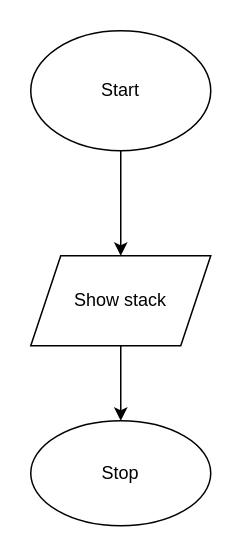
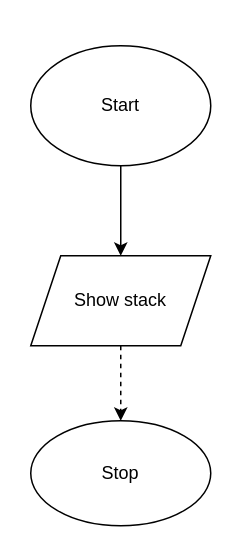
  <mxCell id="0" />
  <mxCell id="1" parent="0" />
  <mxCell id="2" style="edgeStyle=none;html=1;" edge="1" parent="1" source="3"><mxGeometry relative="1" as="geometry"><mxPoint x="80" y="170" as="targetPoint" /></mxGeometry></mxCell>
- <mxCell id="3" value="Start" style="ellipse;whiteSpace=wrap;html=1;" vertex="1" parent="1"><mxGeometry x="20" y="20" width="120" height="80" as="geometry" /></mxCell>
- <mxCell id="4" style="edgeStyle=none;html=1;" edge="1" parent="1" source="5" target="6"><mxGeometry relative="1" as="geometry" /></mxCell>
+ <mxCell id="3" value="Start" style="ellipse;whiteSpace=wrap;html=1;" vertex="1" parent="1"><mxGeometry x="20" y="30" width="120" height="80" as="geometry" /></mxCell>
+ <mxCell id="4" style="edgeStyle=none;html=1;dashed=1;" edge="1" parent="1" source="5" target="6"><mxGeometry relative="1" as="geometry" /></mxCell>
  <mxCell id="5" value="Show stack" style="shape=parallelogram;perimeter=parallelogramPerimeter;whiteSpace=wrap;html=1;fixedSize=1;" vertex="1" parent="1"><mxGeometry x="20" y="170" width="120" height="60" as="geometry" /></mxCell>
  <mxCell id="6" value="Stop" style="ellipse;whiteSpace=wrap;html=1;" vertex="1" parent="1"><mxGeometry x="20" y="280" width="120" height="70" as="geometry" /></mxCell>
